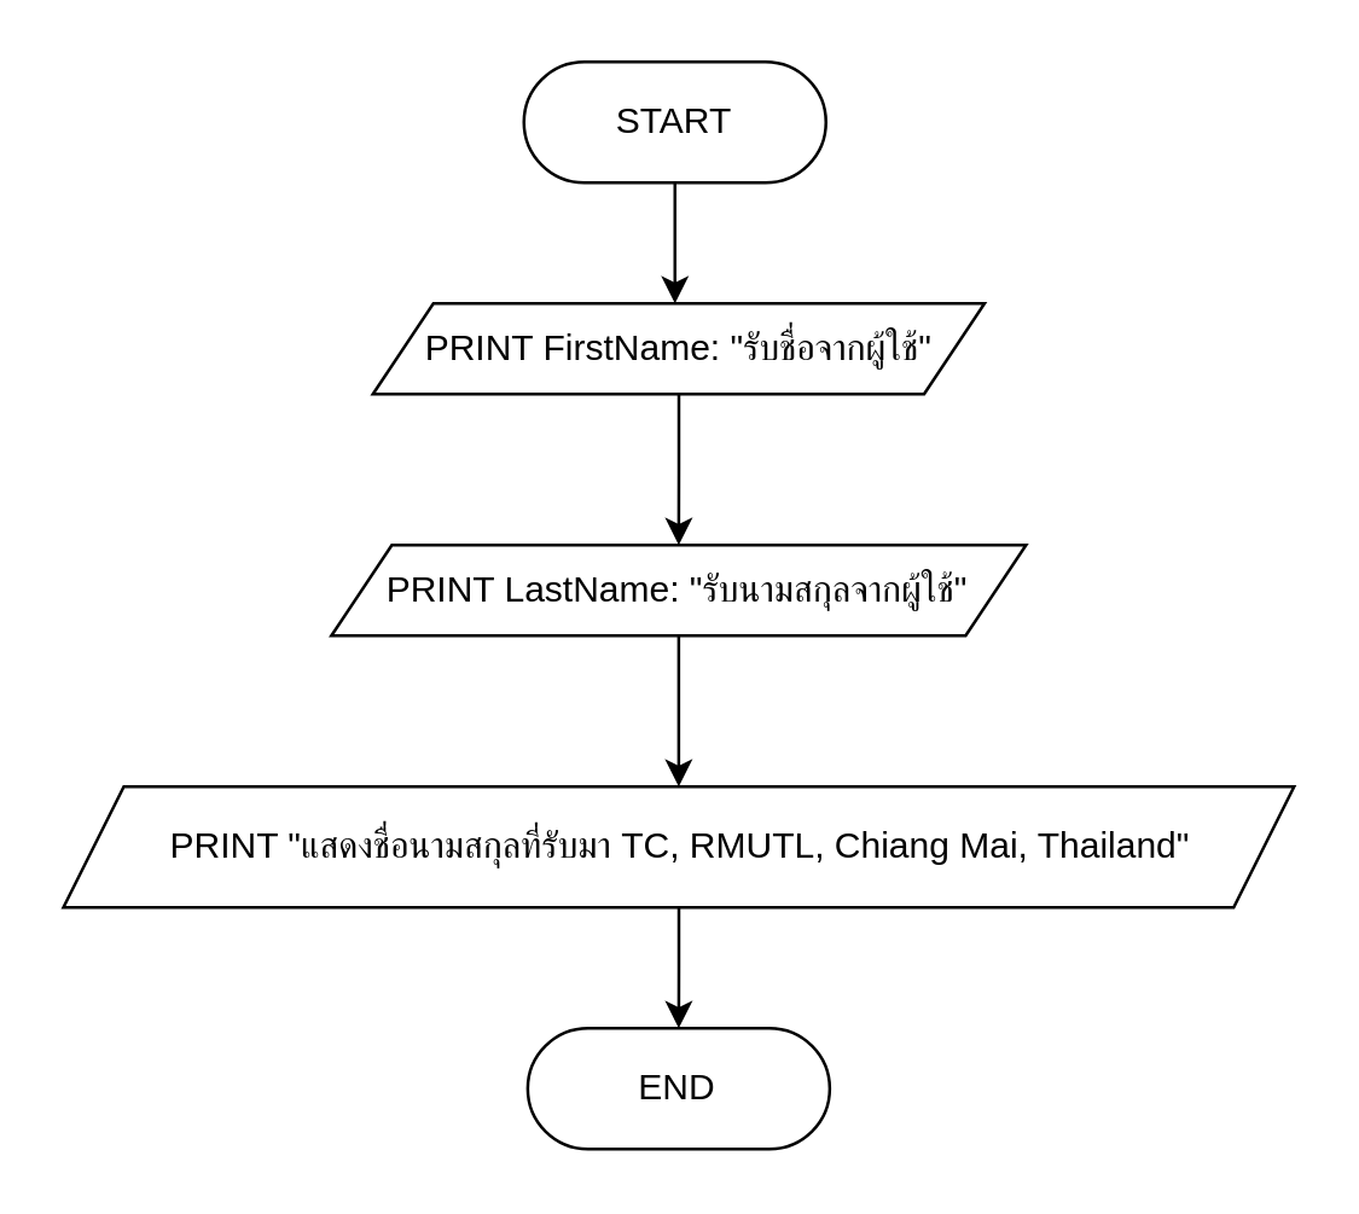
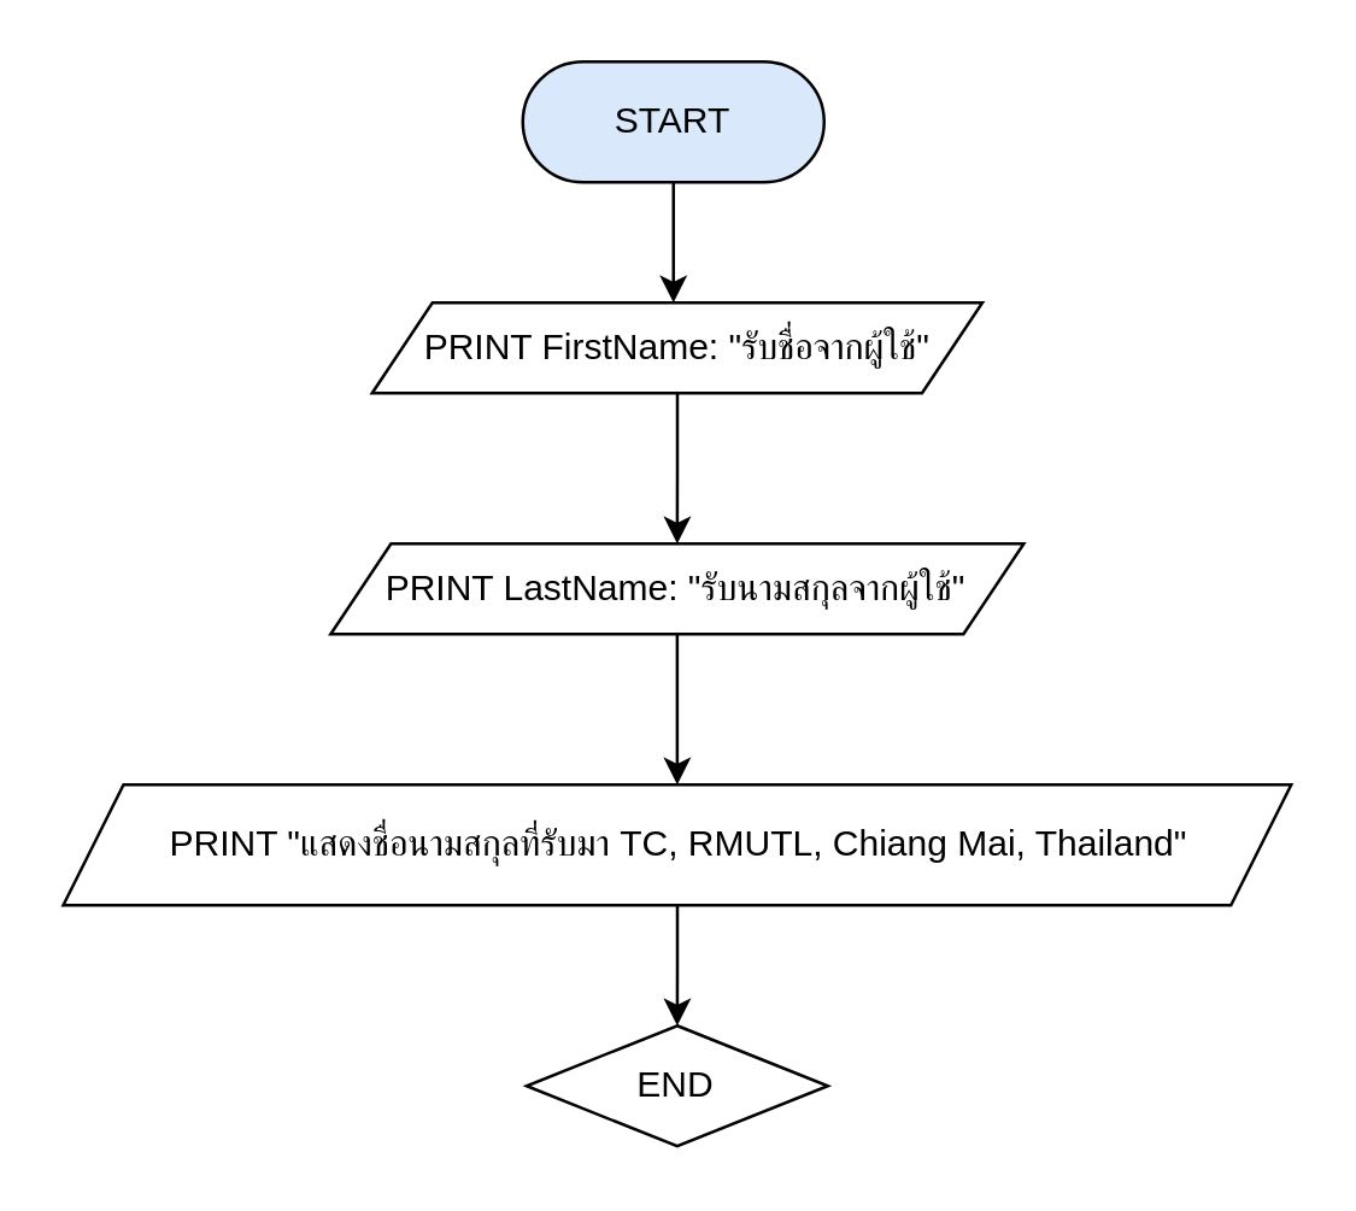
  <mxCell id="0" />
  <mxCell id="1" parent="0" />
  <mxCell id="2" style="edgeStyle=orthogonalEdgeStyle;rounded=0;orthogonalLoop=1;jettySize=auto;html=1;entryX=0.5;entryY=0;entryDx=0;entryDy=0;" parent="1" source="3" edge="1"><mxGeometry relative="1" as="geometry"><mxPoint x="223" y="100" as="targetPoint" /></mxGeometry></mxCell>
- <mxCell id="3" value="START" style="rounded=1;whiteSpace=wrap;html=1;arcSize=50;" parent="1" vertex="1"><mxGeometry x="173" y="20" width="100" height="40" as="geometry" /></mxCell>
+ <mxCell id="3" value="START" style="rounded=1;whiteSpace=wrap;html=1;arcSize=50;fillColor=#dae8fc;" parent="1" vertex="1"><mxGeometry x="173" y="20" width="100" height="40" as="geometry" /></mxCell>
  <mxCell id="4" style="edgeStyle=orthogonalEdgeStyle;rounded=0;orthogonalLoop=1;jettySize=auto;html=1;entryX=0.5;entryY=0;entryDx=0;entryDy=0;" edge="1" parent="1" source="5" target="7"><mxGeometry relative="1" as="geometry" /></mxCell>
  <mxCell id="5" value="PRINT FirstName: &quot;รับชื่อจากผู้ใช้&quot;" style="shape=parallelogram;perimeter=parallelogramPerimeter;whiteSpace=wrap;html=1;fixedSize=1;" parent="1" vertex="1"><mxGeometry x="123" y="100" width="202.5" height="30" as="geometry" /></mxCell>
  <mxCell id="6" style="edgeStyle=orthogonalEdgeStyle;rounded=0;orthogonalLoop=1;jettySize=auto;html=1;entryX=0.5;entryY=0;entryDx=0;entryDy=0;" parent="1" source="7" target="9" edge="1"><mxGeometry relative="1" as="geometry" /></mxCell>
  <mxCell id="7" value="PRINT LastName: &quot;รับนามสกุลจากผู้ใช้&quot;" style="shape=parallelogram;perimeter=parallelogramPerimeter;whiteSpace=wrap;html=1;fixedSize=1;" parent="1" vertex="1"><mxGeometry x="109.25" y="180" width="230" height="30" as="geometry" /></mxCell>
  <mxCell id="8" style="edgeStyle=orthogonalEdgeStyle;rounded=0;orthogonalLoop=1;jettySize=auto;html=1;entryX=0.5;entryY=0;entryDx=0;entryDy=0;" parent="1" source="9" target="10" edge="1"><mxGeometry relative="1" as="geometry" /></mxCell>
  <mxCell id="9" value="PRINT &quot;แสดงชื่อนามสกุลที่รับมา TC, RMUTL, Chiang Mai, Thailand&quot;" style="shape=parallelogram;perimeter=parallelogramPerimeter;whiteSpace=wrap;html=1;fixedSize=1;" parent="1" vertex="1"><mxGeometry x="20.5" y="260" width="407.5" height="40" as="geometry" /></mxCell>
- <mxCell id="10" value="END" style="rounded=1;whiteSpace=wrap;html=1;arcSize=50;" parent="1" vertex="1"><mxGeometry x="174.25" y="340" width="100" height="40" as="geometry" /></mxCell>
+ <mxCell id="10" value="END" style="rhombus;whiteSpace=wrap;html=1;arcSize=50;" parent="1" vertex="1"><mxGeometry x="174.25" y="340" width="100" height="40" as="geometry" /></mxCell>
